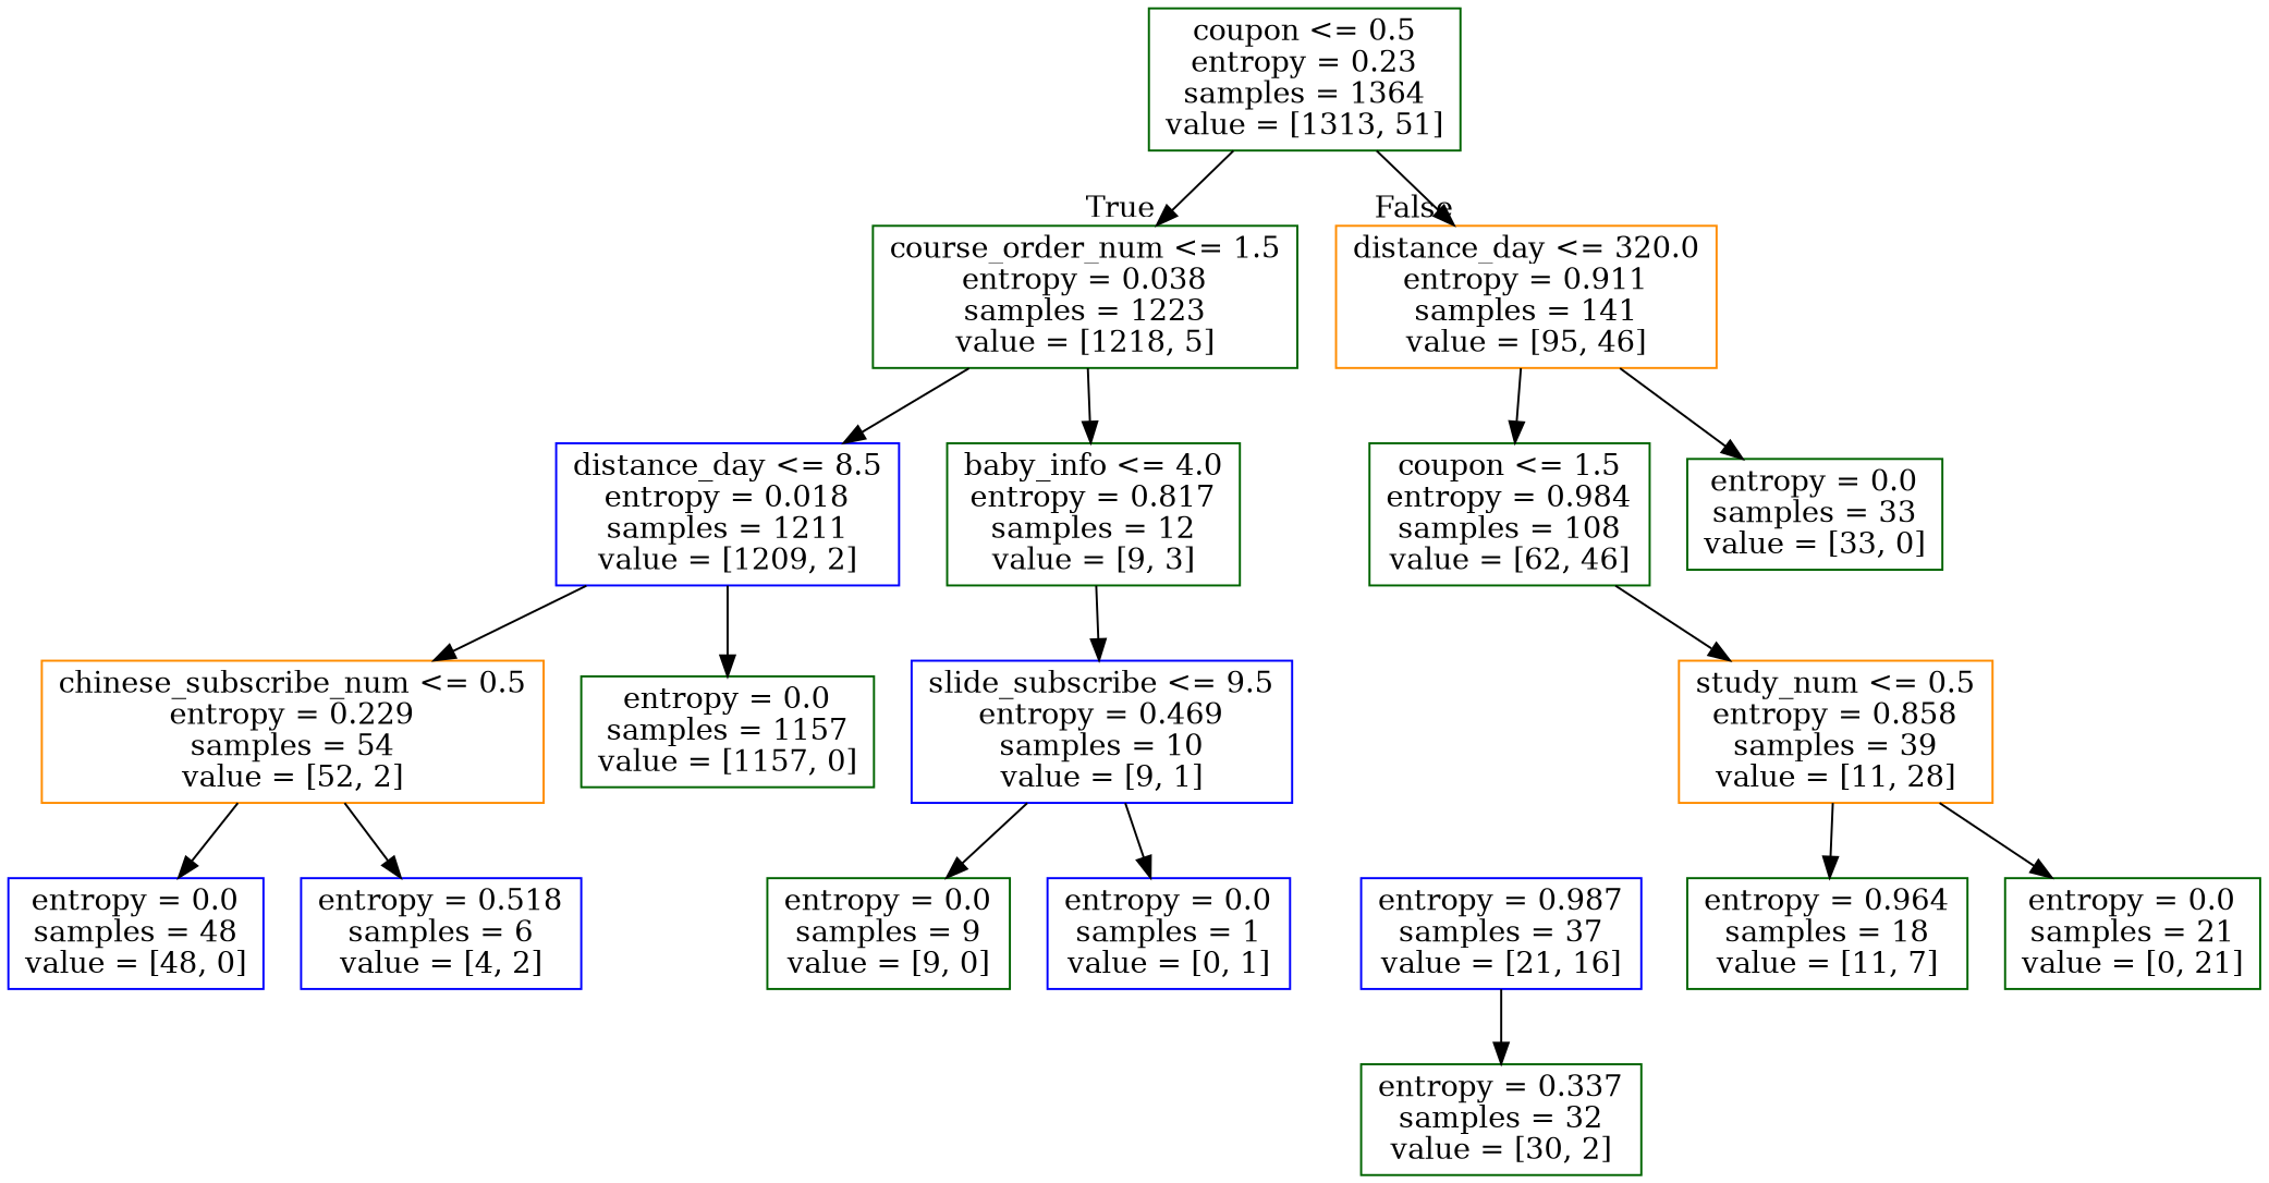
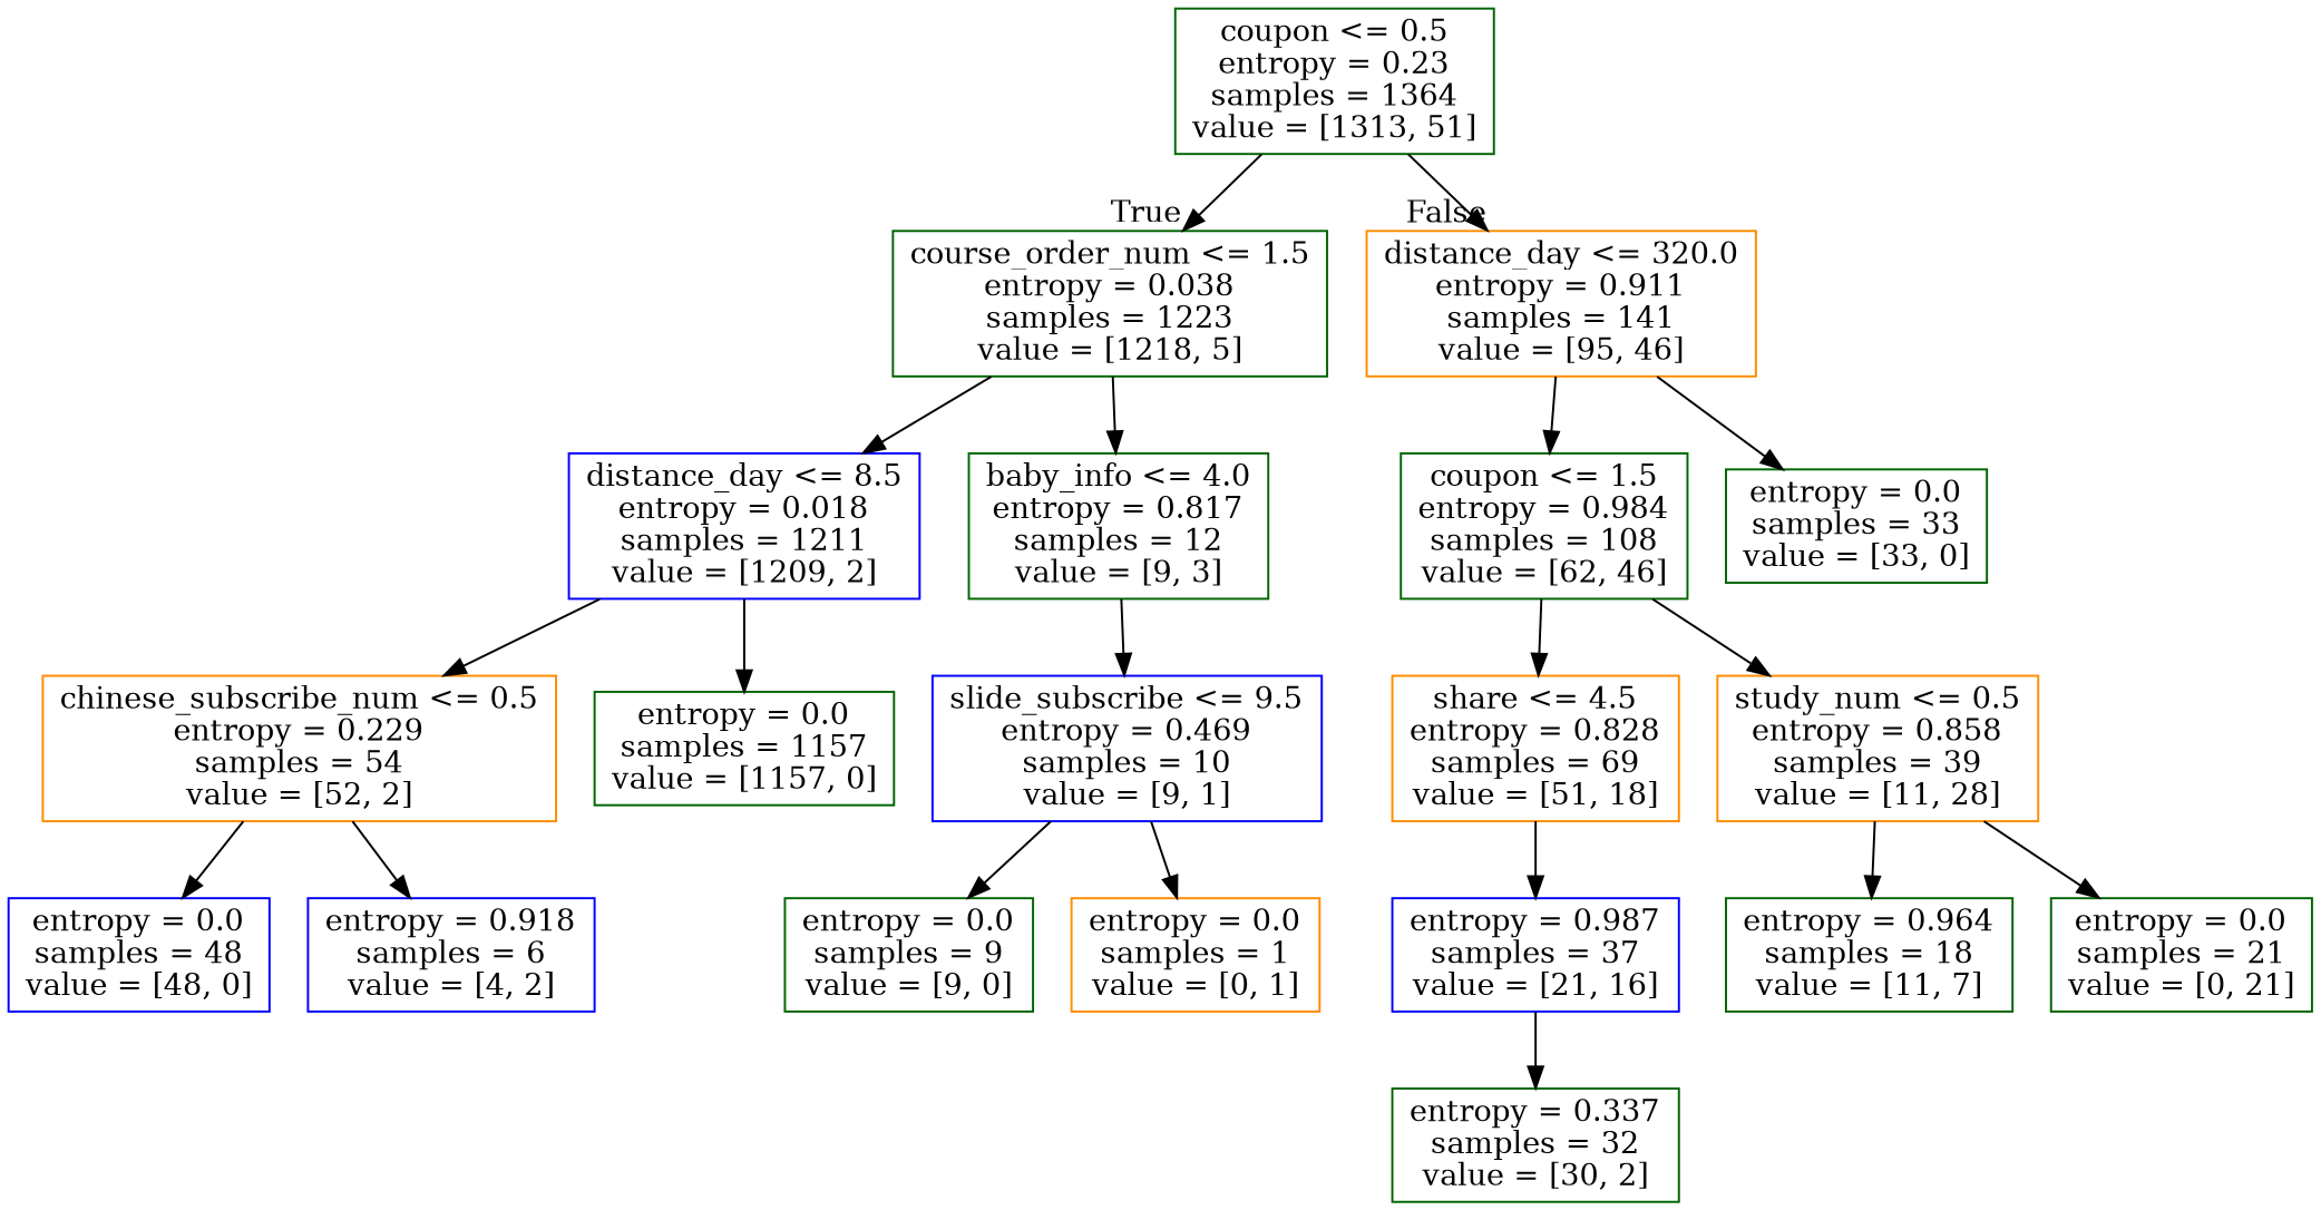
  digraph {
    node [color=darkgreen shape=box]
    n1 [label="coupon <= 0.5\nentropy = 0.23\nsamples = 1364\nvalue = [1313, 51]"]
    n2 [label="course_order_num <= 1.5\nentropy = 0.038\nsamples = 1223\nvalue = [1218, 5]"]
    n3 [color=darkorange label="distance_day <= 320.0\nentropy = 0.911\nsamples = 141\nvalue = [95, 46]"]
    n4 [color=blue label="distance_day <= 8.5\nentropy = 0.018\nsamples = 1211\nvalue = [1209, 2]"]
    n5 [label="baby_info <= 4.0\nentropy = 0.817\nsamples = 12\nvalue = [9, 3]"]
    n6 [label="coupon <= 1.5\nentropy = 0.984\nsamples = 108\nvalue = [62, 46]"]
    n7 [label="entropy = 0.0\nsamples = 33\nvalue = [33, 0]"]
    n8 [color=darkorange label="chinese_subscribe_num <= 0.5\nentropy = 0.229\nsamples = 54\nvalue = [52, 2]"]
    n9 [label="entropy = 0.0\nsamples = 1157\nvalue = [1157, 0]"]
    n10 [color=blue label="slide_subscribe <= 9.5\nentropy = 0.469\nsamples = 10\nvalue = [9, 1]"]
    n11 [color=blue label="entropy = 0.0\nsamples = 48\nvalue = [48, 0]"]
-   n12 [color=blue label="entropy = 0.518\nsamples = 6\nvalue = [4, 2]"]
+   n12 [color=blue label="entropy = 0.918\nsamples = 6\nvalue = [4, 2]"]
    n13 [label="entropy = 0.0\nsamples = 9\nvalue = [9, 0]"]
-   n14 [color=blue label="entropy = 0.0\nsamples = 1\nvalue = [0, 1]"]
+   n14 [color=darkorange label="entropy = 0.0\nsamples = 1\nvalue = [0, 1]"]
+   n15 [color=darkorange label="share <= 4.5\nentropy = 0.828\nsamples = 69\nvalue = [51, 18]"]
    n16 [color=darkorange label="study_num <= 0.5\nentropy = 0.858\nsamples = 39\nvalue = [11, 28]"]
    n17 [color=blue label="entropy = 0.987\nsamples = 37\nvalue = [21, 16]"]
    n18 [label="entropy = 0.964\nsamples = 18\nvalue = [11, 7]"]
    n19 [label="entropy = 0.0\nsamples = 21\nvalue = [0, 21]"]
    n20 [label="entropy = 0.337\nsamples = 32\nvalue = [30, 2]"]
    n1 -> n2 [headlabel=True labelangle=45 labeldistance=2.5]
    n1 -> n3 [headlabel=False labelangle=-45 labeldistance=2.5]
    n2 -> n4
    n2 -> n5
    n3 -> n6
    n3 -> n7
    n4 -> n8
    n4 -> n9
    n5 -> n10
+   n6 -> n15
    n6 -> n16
    n8 -> n11
    n8 -> n12
    n10 -> n13
    n10 -> n14
+   n15 -> n17
    n16 -> n18
    n16 -> n19
    n17 -> n20
  }
